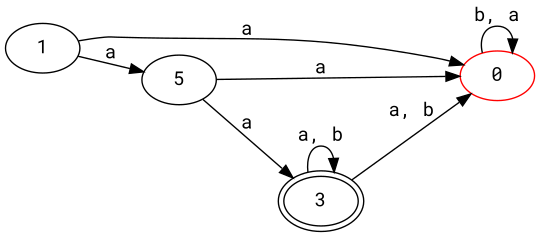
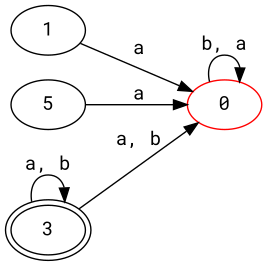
  digraph {
    fontname="Roboto Mono"
    rankdir=LR
    node [fontname="Roboto Mono"]
    edge [fontname="Roboto Mono"]
    n1 [color=red label=0]
    n2 [label=1]
    n3 [label=5]
    n4 [label=3 peripheries=2]
    n1 -> n1 [label="b, a"]
    n2 -> n1 [label=a]
-   n2 -> n3 [label=a]
    n3 -> n1 [label=a]
-   n3 -> n4 [label=a]
    n4 -> n1 [label="a, b"]
    n4 -> n4 [label="a, b"]
  }
